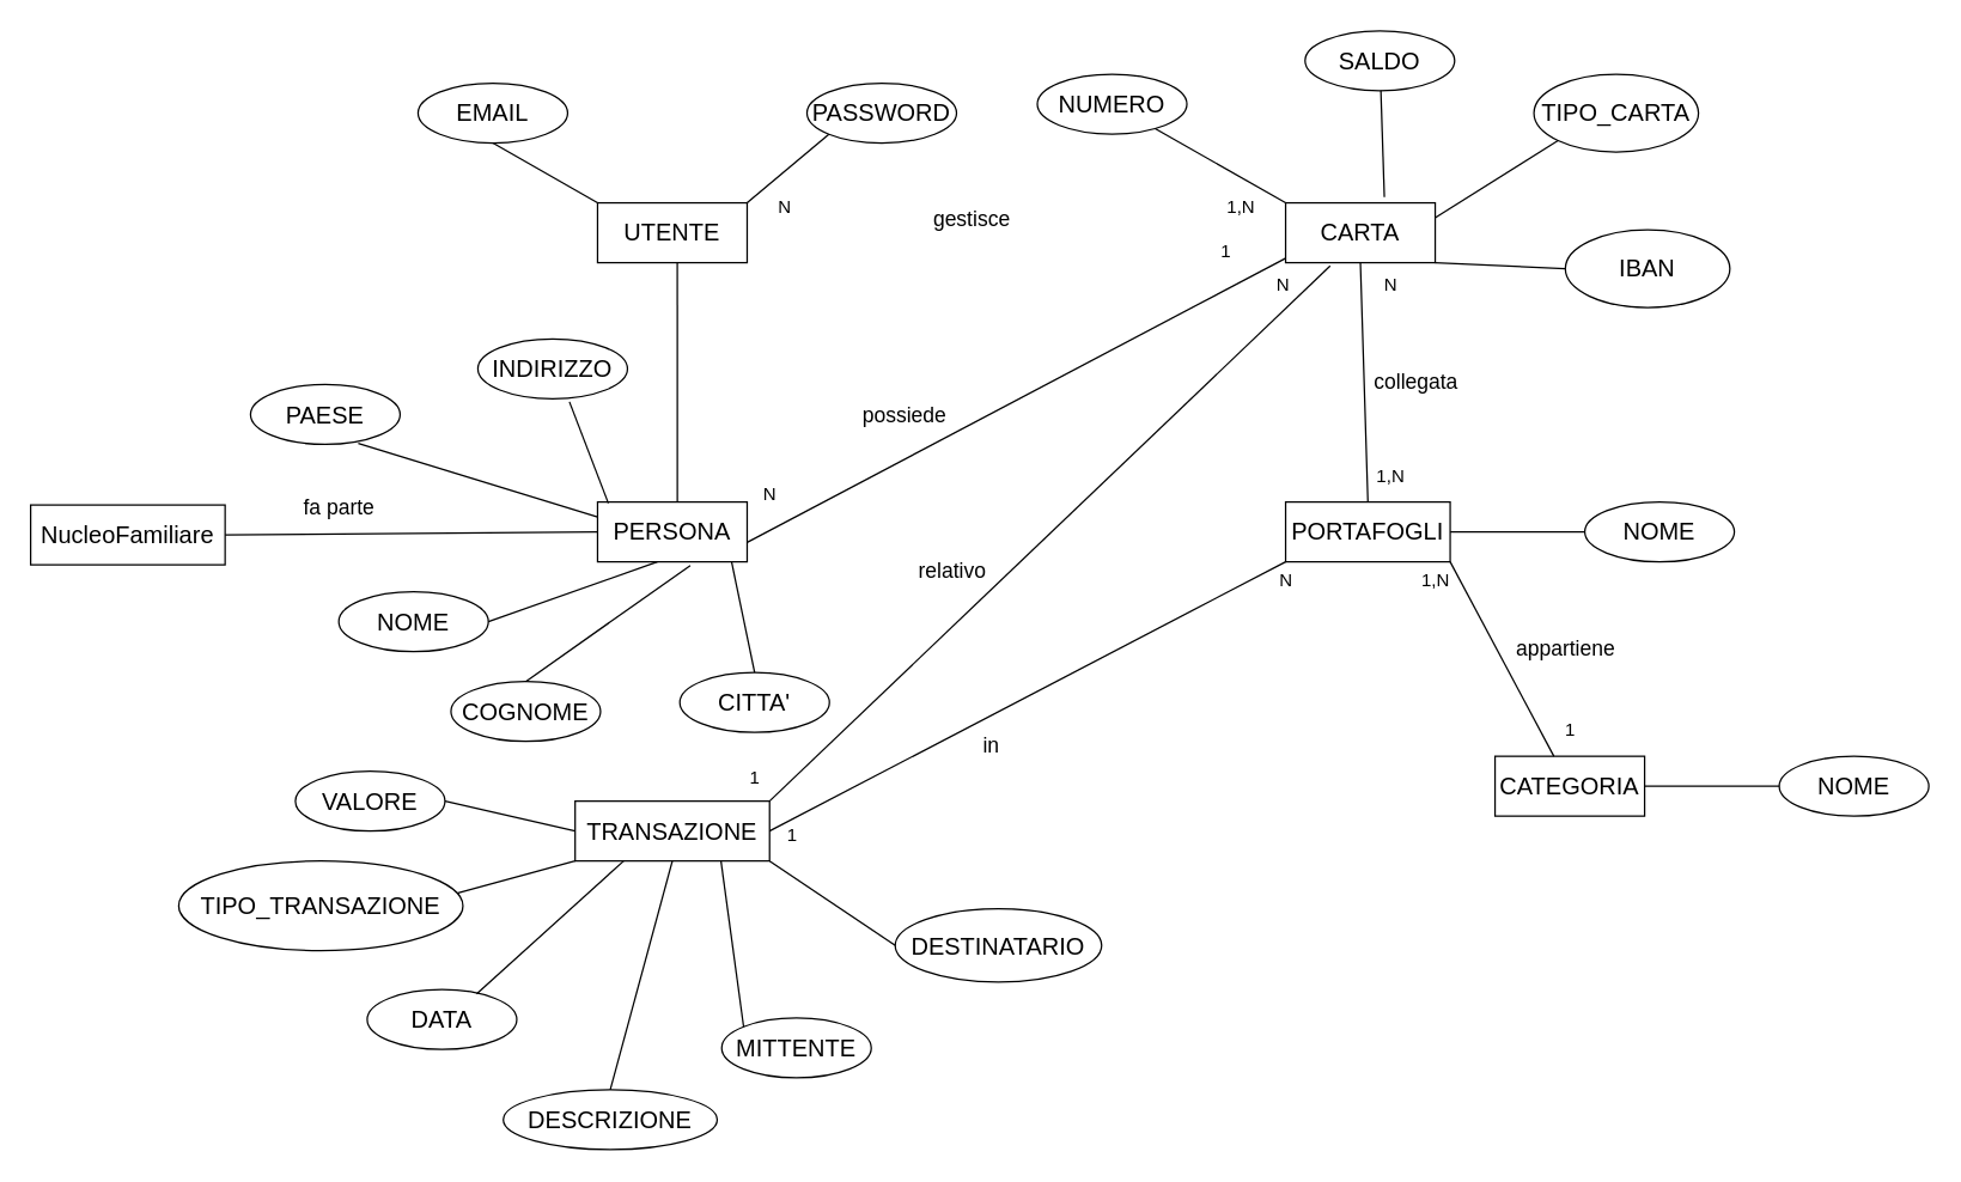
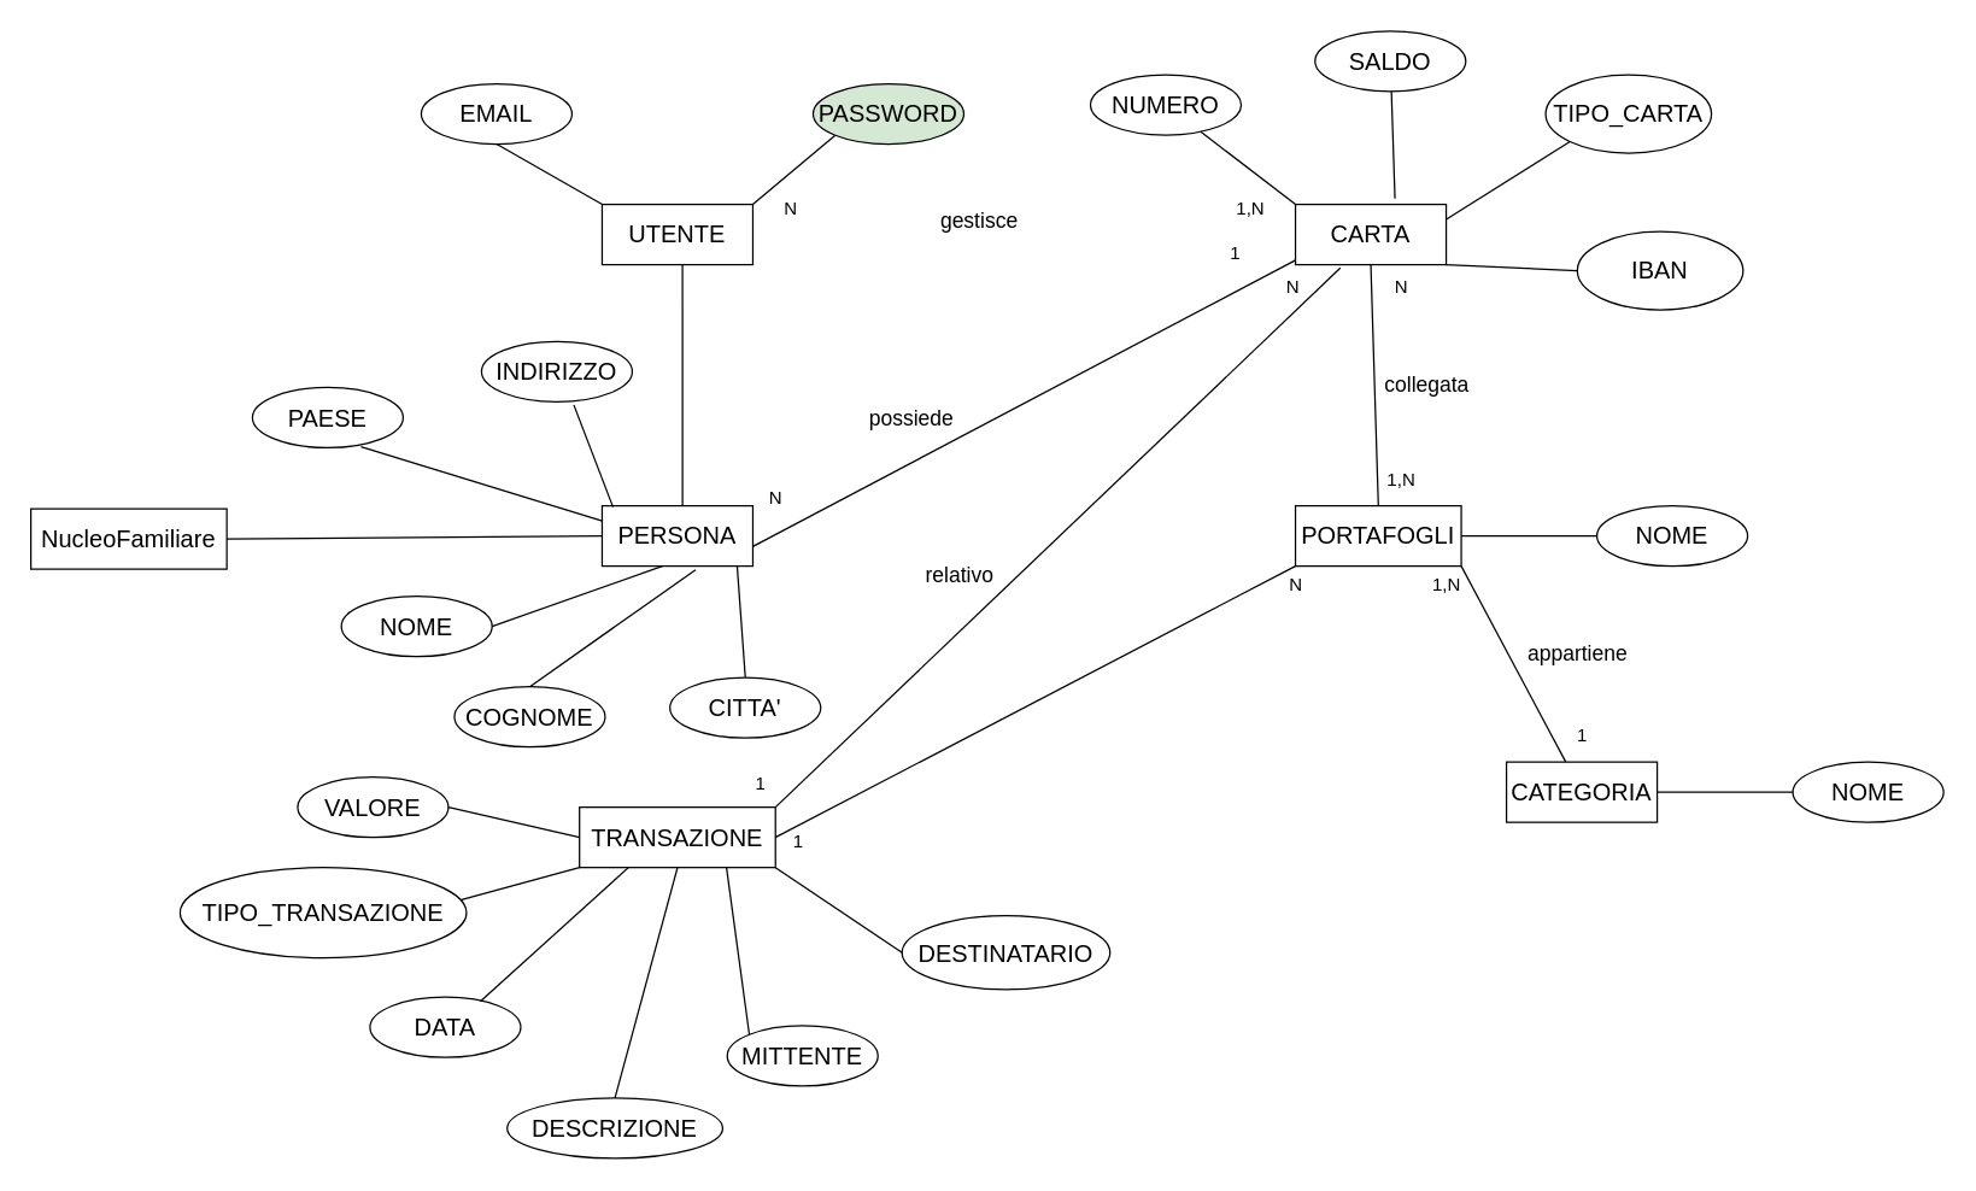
  <mxCell id="0" />
  <mxCell id="1" parent="0" />
  <mxCell id="2" value="&lt;font style=&quot;font-size: 16px;&quot;&gt;UTENTE&lt;/font&gt;" style="whiteSpace=wrap;html=1;align=center;" parent="1" vertex="1"><mxGeometry x="399" y="135" width="100" height="40" as="geometry" /></mxCell>
  <mxCell id="3" value="&lt;font style=&quot;font-size: 16px;&quot;&gt;CARTA&lt;br&gt;&lt;/font&gt;" style="whiteSpace=wrap;html=1;align=center;" parent="1" vertex="1"><mxGeometry x="859" y="135" width="100" height="40" as="geometry" /></mxCell>
  <mxCell id="4" value="&lt;font style=&quot;font-size: 16px;&quot;&gt;PERSONA&lt;/font&gt;" style="whiteSpace=wrap;html=1;align=center;" parent="1" vertex="1"><mxGeometry x="399" y="335" width="100" height="40" as="geometry" /></mxCell>
  <mxCell id="5" value="&lt;font style=&quot;font-size: 16px;&quot;&gt;TRANSAZIONE&lt;/font&gt;" style="whiteSpace=wrap;html=1;align=center;" parent="1" vertex="1"><mxGeometry x="384" y="535" width="130" height="40" as="geometry" /></mxCell>
  <mxCell id="6" value="&lt;font style=&quot;font-size: 16px;&quot;&gt;PORTAFOGLI&lt;br&gt;&lt;/font&gt;" style="whiteSpace=wrap;html=1;align=center;" parent="1" vertex="1"><mxGeometry x="859" y="335" width="110" height="40" as="geometry" /></mxCell>
  <mxCell id="7" value="&lt;font style=&quot;font-size: 16px;&quot;&gt;CATEGORIA&lt;/font&gt;" style="whiteSpace=wrap;html=1;align=center;" parent="1" vertex="1"><mxGeometry x="999" y="505" width="100" height="40" as="geometry" /></mxCell>
  <mxCell id="8" value="&lt;font style=&quot;font-size: 16px;&quot;&gt;EMAIL&lt;/font&gt;" style="ellipse;whiteSpace=wrap;html=1;align=center;" parent="1" vertex="1"><mxGeometry y="55" width="100" height="40" as="geometry" x="279" /></mxCell>
- <mxCell id="9" value="&lt;font style=&quot;font-size: 16px;&quot;&gt;PASSWORD&lt;/font&gt;" style="ellipse;whiteSpace=wrap;html=1;align=center;" parent="1" vertex="1"><mxGeometry x="539" y="55" width="100" height="40" as="geometry" /></mxCell>
+ <mxCell id="9" value="&lt;font style=&quot;font-size: 16px;&quot;&gt;PASSWORD&lt;/font&gt;" style="ellipse;whiteSpace=wrap;html=1;align=center;fillColor=#d5e8d4;" parent="1" vertex="1"><mxGeometry x="539" y="55" width="100" height="40" as="geometry" /></mxCell>
  <mxCell id="10" value="" style="endArrow=none;html=1;rounded=0;exitX=0.5;exitY=1;exitDx=0;exitDy=0;entryX=0;entryY=0;entryDx=0;entryDy=0;" parent="1" source="8" target="2" edge="1"><mxGeometry relative="1" as="geometry"><mxPoint x="309" y="125" as="sourcePoint" /><mxPoint x="469" y="125" as="targetPoint" /></mxGeometry></mxCell>
  <mxCell id="11" value="" style="endArrow=none;html=1;rounded=0;exitX=0;exitY=1;exitDx=0;exitDy=0;entryX=1;entryY=0;entryDx=0;entryDy=0;" parent="1" source="9" target="2" edge="1"><mxGeometry relative="1" as="geometry"><mxPoint x="529" y="115" as="sourcePoint" /><mxPoint x="588" y="151" as="targetPoint" /></mxGeometry></mxCell>
- <mxCell id="12" value="&lt;font style=&quot;font-size: 16px;&quot;&gt;NUMERO&lt;/font&gt;" style="ellipse;whiteSpace=wrap;html=1;align=center;" parent="1" vertex="1"><mxGeometry x="693" y="49" width="100" height="40" as="geometry" /></mxCell>
+ <mxCell id="12" value="&lt;font style=&quot;font-size: 16px;&quot;&gt;NUMERO&lt;/font&gt;" style="ellipse;whiteSpace=wrap;html=1;align=center;" parent="1" vertex="1"><mxGeometry x="723" y="49" width="100" height="40" as="geometry" /></mxCell>
  <mxCell id="13" value="&lt;font style=&quot;font-size: 16px;&quot;&gt;SALDO&lt;/font&gt;" style="ellipse;whiteSpace=wrap;html=1;align=center;" parent="1" vertex="1"><mxGeometry x="872" y="20" width="100" height="40" as="geometry" /></mxCell>
  <mxCell id="14" value="" style="endArrow=none;html=1;rounded=0;entryX=0;entryY=0;entryDx=0;entryDy=0;" parent="1" source="12" target="3" edge="1"><mxGeometry relative="1" as="geometry"><mxPoint x="719" y="195" as="sourcePoint" /><mxPoint x="879" y="195" as="targetPoint" /></mxGeometry></mxCell>
  <mxCell id="15" value="" style="endArrow=none;html=1;rounded=0;exitX=0.66;exitY=-0.096;exitDx=0;exitDy=0;exitPerimeter=0;" parent="1" source="3" target="13" edge="1"><mxGeometry relative="1" as="geometry"><mxPoint x="739" y="205" as="sourcePoint" /><mxPoint x="979" y="85" as="targetPoint" /></mxGeometry></mxCell>
  <mxCell id="16" value="" style="endArrow=none;html=1;rounded=0;entryX=0.25;entryY=0;entryDx=0;entryDy=0;exitX=0.533;exitY=1;exitDx=0;exitDy=0;exitPerimeter=0;" parent="1" source="2" edge="1"><mxGeometry relative="1" as="geometry"><mxPoint x="445.65" y="175" as="sourcePoint" /><mxPoint x="452.35" y="335" as="targetPoint" /></mxGeometry></mxCell>
  <mxCell id="17" value="" style="endArrow=none;html=1;rounded=0;entryX=0.5;entryY=0;entryDx=0;entryDy=0;exitX=0.5;exitY=1;exitDx=0;exitDy=0;" parent="1" source="3" target="6" edge="1"><mxGeometry relative="1" as="geometry"><mxPoint x="769" y="185" as="sourcePoint" /><mxPoint x="769.35" y="345" as="targetPoint" /></mxGeometry></mxCell>
  <mxCell id="18" value="&lt;font style=&quot;font-size: 16px;&quot;&gt;COGNOME&lt;/font&gt;" style="ellipse;whiteSpace=wrap;html=1;align=center;" parent="1" vertex="1"><mxGeometry x="301" y="455" width="100" height="40" as="geometry" /></mxCell>
  <mxCell id="19" value="&lt;font style=&quot;font-size: 16px;&quot;&gt;PAESE&lt;/font&gt;" style="ellipse;whiteSpace=wrap;html=1;align=center;" parent="1" vertex="1"><mxGeometry x="167" y="256.5" width="100" height="40" as="geometry" /></mxCell>
  <mxCell id="20" value="&lt;font style=&quot;font-size: 16px;&quot;&gt;NOME&lt;/font&gt;" style="ellipse;whiteSpace=wrap;html=1;align=center;" parent="1" vertex="1"><mxGeometry x="226" y="395" width="100" height="40" as="geometry" /></mxCell>
  <mxCell id="21" value="" style="endArrow=none;html=1;rounded=0;exitX=1;exitY=0.5;exitDx=0;exitDy=0;entryX=0;entryY=0.75;entryDx=0;entryDy=0;" parent="1" edge="1"><mxGeometry relative="1" as="geometry"><mxPoint x="499" y="362" as="sourcePoint" /><mxPoint x="859" y="172" as="targetPoint" /><Array as="points" /></mxGeometry></mxCell>
  <mxCell id="22" value="" style="endArrow=none;html=1;rounded=0;exitX=0.5;exitY=1;exitDx=0;exitDy=0;entryX=0;entryY=0.25;entryDx=0;entryDy=0;" parent="1" target="4" edge="1"><mxGeometry relative="1" as="geometry"><mxPoint x="239" y="295.75" as="sourcePoint" /><mxPoint x="421" y="354.25" as="targetPoint" /></mxGeometry></mxCell>
  <mxCell id="23" value="" style="endArrow=none;html=1;rounded=0;exitX=1;exitY=0.5;exitDx=0;exitDy=0;entryX=0.4;entryY=1;entryDx=0;entryDy=0;entryPerimeter=0;" parent="1" source="20" target="4" edge="1"><mxGeometry relative="1" as="geometry"><mxPoint x="389" y="415" as="sourcePoint" /><mxPoint x="449" y="475" as="targetPoint" /></mxGeometry></mxCell>
  <mxCell id="24" value="&lt;font style=&quot;font-size: 16px;&quot;&gt;VALORE&lt;/font&gt;" style="ellipse;whiteSpace=wrap;html=1;align=center;" parent="1" vertex="1"><mxGeometry x="197" y="515" width="100" height="40" as="geometry" /></mxCell>
  <mxCell id="25" value="" style="endArrow=none;html=1;rounded=0;entryX=0;entryY=1;entryDx=0;entryDy=0;exitX=1;exitY=0;exitDx=0;exitDy=0;" parent="1" source="5" edge="1"><mxGeometry relative="1" as="geometry"><mxPoint x="504" y="536.82" as="sourcePoint" /><mxPoint x="888.78" y="177.18" as="targetPoint" /></mxGeometry></mxCell>
  <mxCell id="26" value="" style="endArrow=none;html=1;rounded=0;entryX=0;entryY=0.5;entryDx=0;entryDy=0;exitX=1;exitY=0.5;exitDx=0;exitDy=0;" parent="1" source="24" target="5" edge="1"><mxGeometry relative="1" as="geometry"><mxPoint x="224" y="545" as="sourcePoint" /><mxPoint x="384" y="545" as="targetPoint" /></mxGeometry></mxCell>
  <mxCell id="27" value="" style="endArrow=none;html=1;rounded=0;entryX=0;entryY=1;entryDx=0;entryDy=0;exitX=1;exitY=0.5;exitDx=0;exitDy=0;" parent="1" source="5" target="6" edge="1"><mxGeometry relative="1" as="geometry"><mxPoint x="459" y="685" as="sourcePoint" /><mxPoint x="844" y="325" as="targetPoint" /></mxGeometry></mxCell>
  <mxCell id="28" value="" style="endArrow=none;html=1;rounded=0;exitX=1;exitY=1;exitDx=0;exitDy=0;" parent="1" source="6" target="7" edge="1"><mxGeometry relative="1" as="geometry"><mxPoint x="524" y="565" as="sourcePoint" /><mxPoint x="869" y="385" as="targetPoint" /></mxGeometry></mxCell>
  <mxCell id="29" value="&lt;font style=&quot;font-size: 16px;&quot;&gt;NOME&lt;/font&gt;" style="ellipse;whiteSpace=wrap;html=1;align=center;" parent="1" vertex="1"><mxGeometry x="1189" y="505" width="100" height="40" as="geometry" /></mxCell>
  <mxCell id="30" value="&lt;font style=&quot;font-size: 16px;&quot;&gt;NOME&lt;/font&gt;" style="ellipse;whiteSpace=wrap;html=1;align=center;" parent="1" vertex="1"><mxGeometry x="1059" y="335" width="100" height="40" as="geometry" /></mxCell>
  <mxCell id="31" value="" style="endArrow=none;html=1;rounded=0;exitX=1;exitY=0.5;exitDx=0;exitDy=0;entryX=0;entryY=0.5;entryDx=0;entryDy=0;" parent="1" source="6" target="30" edge="1"><mxGeometry relative="1" as="geometry"><mxPoint x="990" y="355" as="sourcePoint" /><mxPoint x="1059" y="485" as="targetPoint" /></mxGeometry></mxCell>
  <mxCell id="32" value="" style="endArrow=none;html=1;rounded=0;exitX=1;exitY=0.5;exitDx=0;exitDy=0;entryX=0;entryY=0.5;entryDx=0;entryDy=0;" parent="1" edge="1"><mxGeometry relative="1" as="geometry"><mxPoint x="1099" y="525" as="sourcePoint" /><mxPoint x="1189" y="525" as="targetPoint" /></mxGeometry></mxCell>
  <mxCell id="33" value="N" style="text;html=1;align=center;verticalAlign=middle;resizable=0;points=[];autosize=1;strokeColor=none;fillColor=none;" parent="1" vertex="1"><mxGeometry x="509" y="123" width="30" height="30" as="geometry" /></mxCell>
  <mxCell id="34" value="1,N" style="text;html=1;align=center;verticalAlign=middle;resizable=0;points=[];autosize=1;strokeColor=none;fillColor=none;" parent="1" vertex="1"><mxGeometry x="809" y="123" width="40" height="30" as="geometry" /></mxCell>
  <mxCell id="35" value="" style="endArrow=none;html=1;rounded=0;exitX=0.5;exitY=0;exitDx=0;exitDy=0;entryX=0.62;entryY=1.061;entryDx=0;entryDy=0;entryPerimeter=0;" parent="1" source="18" target="4" edge="1"><mxGeometry relative="1" as="geometry"><mxPoint x="369" y="445" as="sourcePoint" /><mxPoint x="449" y="385" as="targetPoint" /></mxGeometry></mxCell>
  <mxCell id="36" value="1" style="text;html=1;align=center;verticalAlign=middle;resizable=0;points=[];autosize=1;strokeColor=none;fillColor=none;" parent="1" vertex="1"><mxGeometry x="804" y="153" width="30" height="30" as="geometry" /></mxCell>
  <mxCell id="37" value="N" style="text;html=1;align=center;verticalAlign=middle;resizable=0;points=[];autosize=1;strokeColor=none;fillColor=none;" parent="1" vertex="1"><mxGeometry x="499" y="315" width="30" height="30" as="geometry" /></mxCell>
  <mxCell id="38" value="N" style="text;html=1;align=center;verticalAlign=middle;resizable=0;points=[];autosize=1;strokeColor=none;fillColor=none;" parent="1" vertex="1"><mxGeometry x="842" y="175" width="30" height="30" as="geometry" /></mxCell>
  <mxCell id="39" value="1" style="text;html=1;align=center;verticalAlign=middle;resizable=0;points=[];autosize=1;strokeColor=none;fillColor=none;" parent="1" vertex="1"><mxGeometry x="489" y="505" width="30" height="30" as="geometry" /></mxCell>
  <mxCell id="40" value="1" style="text;html=1;align=center;verticalAlign=middle;resizable=0;points=[];autosize=1;strokeColor=none;fillColor=none;" parent="1" vertex="1"><mxGeometry x="514" y="543" width="30" height="30" as="geometry" /></mxCell>
  <mxCell id="41" value="N" style="text;html=1;align=center;verticalAlign=middle;resizable=0;points=[];autosize=1;strokeColor=none;fillColor=none;" parent="1" vertex="1"><mxGeometry x="844" y="373" width="30" height="30" as="geometry" /></mxCell>
  <mxCell id="42" value="N" style="text;html=1;align=center;verticalAlign=middle;resizable=0;points=[];autosize=1;strokeColor=none;fillColor=none;" parent="1" vertex="1"><mxGeometry x="914" y="175" width="30" height="30" as="geometry" /></mxCell>
  <mxCell id="43" value="1,N" style="text;html=1;align=center;verticalAlign=middle;resizable=0;points=[];autosize=1;strokeColor=none;fillColor=none;" parent="1" vertex="1"><mxGeometry x="909" y="303" width="40" height="30" as="geometry" /></mxCell>
  <mxCell id="44" value="1,N" style="text;html=1;align=center;verticalAlign=middle;resizable=0;points=[];autosize=1;strokeColor=none;fillColor=none;" parent="1" vertex="1"><mxGeometry x="939" y="373" width="40" height="30" as="geometry" /></mxCell>
  <mxCell id="45" value="1" style="text;html=1;align=center;verticalAlign=middle;resizable=0;points=[];autosize=1;strokeColor=none;fillColor=none;" parent="1" vertex="1"><mxGeometry x="1034" y="473" width="30" height="30" as="geometry" /></mxCell>
  <mxCell id="46" value="TIPO_CARTA" style="ellipse;whiteSpace=wrap;html=1;align=center;fontSize=16;" parent="1" vertex="1"><mxGeometry x="1025" y="49" width="110" height="52" as="geometry" /></mxCell>
  <mxCell id="47" value="TIPO_TRANSAZIONE" style="ellipse;whiteSpace=wrap;html=1;align=center;fontSize=16;" parent="1" vertex="1"><mxGeometry x="119" y="575" width="190" height="60" as="geometry" /></mxCell>
  <mxCell id="48" value="" style="endArrow=none;html=1;rounded=0;entryX=0;entryY=1;entryDx=0;entryDy=0;exitX=0.983;exitY=0.357;exitDx=0;exitDy=0;exitPerimeter=0;" parent="1" source="47" target="5" edge="1"><mxGeometry relative="1" as="geometry"><mxPoint x="409" y="625" as="sourcePoint" /><mxPoint x="474" y="595" as="targetPoint" /></mxGeometry></mxCell>
  <mxCell id="49" value="" style="endArrow=none;html=1;rounded=0;exitX=1;exitY=0.25;exitDx=0;exitDy=0;entryX=0;entryY=1;entryDx=0;entryDy=0;" parent="1" source="3" target="46" edge="1"><mxGeometry relative="1" as="geometry"><mxPoint x="935" y="141" as="sourcePoint" /><mxPoint x="989" y="93" as="targetPoint" /></mxGeometry></mxCell>
  <mxCell id="50" value="gestisce" style="text;html=1;align=center;verticalAlign=middle;resizable=0;points=[];autosize=1;strokeColor=none;fillColor=none;fontSize=14;" vertex="1" parent="1"><mxGeometry x="614" y="131" width="69" height="29" as="geometry" /></mxCell>
  <mxCell id="51" value="&lt;font style=&quot;font-size: 14px;&quot;&gt;possiede&lt;/font&gt;" style="text;html=1;align=center;verticalAlign=middle;resizable=0;points=[];autosize=1;strokeColor=none;fillColor=none;" vertex="1" parent="1"><mxGeometry x="567" y="262" width="74" height="29" as="geometry" /></mxCell>
  <mxCell id="52" value="&lt;font style=&quot;font-size: 14px;&quot;&gt;relativo&lt;/font&gt;" style="text;html=1;align=center;verticalAlign=middle;resizable=0;points=[];autosize=1;strokeColor=none;fillColor=none;" vertex="1" parent="1"><mxGeometry x="604" y="366" width="63" height="29" as="geometry" /></mxCell>
- <mxCell id="53" value="&lt;font style=&quot;font-size: 14px;&quot;&gt;in&lt;/font&gt;" style="text;html=1;align=center;verticalAlign=middle;resizable=0;points=[];autosize=1;strokeColor=none;fillColor=none;" vertex="1" parent="1"><mxGeometry x="647" y="483" width="29" height="29" as="geometry" /></mxCell>
  <mxCell id="54" value="&lt;font style=&quot;font-size: 14px;&quot;&gt;appartiene&lt;/font&gt;" style="text;html=1;align=center;verticalAlign=middle;resizable=0;points=[];autosize=1;strokeColor=none;fillColor=none;" vertex="1" parent="1"><mxGeometry x="1004" y="418" width="84" height="29" as="geometry" /></mxCell>
  <mxCell id="55" value="&lt;span style=&quot;font-size: 16px;&quot;&gt;NucleoFamiliare&lt;/span&gt;" style="whiteSpace=wrap;html=1;align=center;" vertex="1" parent="1"><mxGeometry x="20" y="337" width="130" height="40" as="geometry" /></mxCell>
  <mxCell id="56" value="" style="endArrow=none;html=1;rounded=0;exitX=1;exitY=0.5;exitDx=0;exitDy=0;entryX=0;entryY=0.5;entryDx=0;entryDy=0;" edge="1" parent="1" source="55" target="4"><mxGeometry relative="1" as="geometry"><mxPoint x="224" y="335" as="sourcePoint" /><mxPoint x="284" y="395" as="targetPoint" /></mxGeometry></mxCell>
- <mxCell id="57" value="&lt;font style=&quot;font-size: 14px;&quot;&gt;fa parte&lt;/font&gt;" style="text;html=1;align=center;verticalAlign=middle;resizable=0;points=[];autosize=1;strokeColor=none;fillColor=none;" vertex="1" parent="1"><mxGeometry x="193" y="324" width="65" height="29" as="geometry" /></mxCell>
  <mxCell id="58" value="&lt;font style=&quot;font-size: 14px;&quot;&gt;collegata&lt;/font&gt;" style="text;html=1;align=center;verticalAlign=middle;resizable=0;points=[];autosize=1;strokeColor=none;fillColor=none;" vertex="1" parent="1"><mxGeometry x="909" y="240" width="74" height="29" as="geometry" /></mxCell>
  <mxCell id="59" value="&lt;font style=&quot;font-size: 16px;&quot;&gt;INDIRIZZO&lt;/font&gt;" style="ellipse;whiteSpace=wrap;html=1;align=center;" vertex="1" parent="1"><mxGeometry x="319" y="226" width="100" height="40" as="geometry" /></mxCell>
  <mxCell id="60" value="" style="endArrow=none;html=1;rounded=0;exitX=0.612;exitY=1.05;exitDx=0;exitDy=0;exitPerimeter=0;entryX=0.072;entryY=0.02;entryDx=0;entryDy=0;entryPerimeter=0;" edge="1" parent="1" source="59" target="4"><mxGeometry relative="1" as="geometry"><mxPoint x="363" y="293" as="sourcePoint" /><mxPoint x="442" y="335" as="targetPoint" /></mxGeometry></mxCell>
- <mxCell id="61" value="&lt;font style=&quot;font-size: 16px;&quot;&gt;CITTA'&lt;/font&gt;" style="ellipse;whiteSpace=wrap;html=1;align=center;" vertex="1" parent="1"><mxGeometry x="454" y="449" width="100" height="40" as="geometry" /></mxCell>
+ <mxCell id="61" value="&lt;font style=&quot;font-size: 16px;&quot;&gt;CITTA'&lt;/font&gt;" style="ellipse;whiteSpace=wrap;html=1;align=center;" vertex="1" parent="1"><mxGeometry x="444" y="449" width="100" height="40" as="geometry" /></mxCell>
  <mxCell id="62" value="" style="endArrow=none;html=1;rounded=0;exitX=0.5;exitY=0;exitDx=0;exitDy=0;entryX=0.896;entryY=1;entryDx=0;entryDy=0;entryPerimeter=0;" edge="1" parent="1" source="61" target="4"><mxGeometry relative="1" as="geometry"><mxPoint x="361" y="465" as="sourcePoint" /><mxPoint x="471" y="387" as="targetPoint" /></mxGeometry></mxCell>
  <mxCell id="63" value="&lt;font style=&quot;font-size: 16px;&quot;&gt;MITTENTE&lt;/font&gt;" style="ellipse;whiteSpace=wrap;html=1;align=center;" vertex="1" parent="1"><mxGeometry x="482" y="680" width="100" height="40" as="geometry" /></mxCell>
  <mxCell id="64" value="&lt;span style=&quot;font-size: 16px;&quot;&gt;DESTINATARIO&lt;/span&gt;" style="ellipse;whiteSpace=wrap;html=1;align=center;" vertex="1" parent="1"><mxGeometry x="598" y="607" width="138" height="49" as="geometry" /></mxCell>
  <mxCell id="65" value="&lt;font style=&quot;font-size: 16px;&quot;&gt;DATA&lt;/font&gt;" style="ellipse;whiteSpace=wrap;html=1;align=center;" vertex="1" parent="1"><mxGeometry x="245" y="661" width="100" height="40" as="geometry" /></mxCell>
  <mxCell id="66" value="&lt;font style=&quot;font-size: 16px;&quot;&gt;DESCRIZIONE&lt;/font&gt;" style="ellipse;whiteSpace=wrap;html=1;align=center;" vertex="1" parent="1"><mxGeometry x="336" y="728" width="143" height="40" as="geometry" /></mxCell>
  <mxCell id="67" value="" style="endArrow=none;html=1;rounded=0;entryX=0.25;entryY=1;entryDx=0;entryDy=0;exitX=0.732;exitY=0.07;exitDx=0;exitDy=0;exitPerimeter=0;" edge="1" parent="1" source="65" target="5"><mxGeometry relative="1" as="geometry"><mxPoint x="345" y="632" as="sourcePoint" /><mxPoint x="423" y="611" as="targetPoint" /></mxGeometry></mxCell>
  <mxCell id="68" value="" style="endArrow=none;html=1;rounded=0;entryX=0.5;entryY=1;entryDx=0;entryDy=0;exitX=0.5;exitY=0;exitDx=0;exitDy=0;" edge="1" parent="1" source="66" target="5"><mxGeometry relative="1" as="geometry"><mxPoint x="328" y="674" as="sourcePoint" /><mxPoint x="427" y="585" as="targetPoint" /></mxGeometry></mxCell>
  <mxCell id="69" value="" style="endArrow=none;html=1;rounded=0;entryX=0.75;entryY=1;entryDx=0;entryDy=0;exitX=0;exitY=0;exitDx=0;exitDy=0;" edge="1" parent="1" source="63" target="5"><mxGeometry relative="1" as="geometry"><mxPoint x="418" y="738" as="sourcePoint" /><mxPoint x="459" y="585" as="targetPoint" /></mxGeometry></mxCell>
  <mxCell id="70" value="" style="endArrow=none;html=1;rounded=0;entryX=1;entryY=1;entryDx=0;entryDy=0;exitX=0;exitY=0.5;exitDx=0;exitDy=0;" edge="1" parent="1" source="64" target="5"><mxGeometry relative="1" as="geometry"><mxPoint x="507" y="696" as="sourcePoint" /><mxPoint x="492" y="585" as="targetPoint" /></mxGeometry></mxCell>
  <mxCell id="71" value="IBAN" style="ellipse;whiteSpace=wrap;html=1;align=center;fontSize=16;" vertex="1" parent="1"><mxGeometry x="1046" y="153" width="110" height="52" as="geometry" /></mxCell>
  <mxCell id="72" value="" style="endArrow=none;html=1;rounded=0;exitX=1;exitY=1;exitDx=0;exitDy=0;entryX=0;entryY=0.5;entryDx=0;entryDy=0;" edge="1" parent="1" source="3" target="71"><mxGeometry relative="1" as="geometry"><mxPoint x="969" y="187" as="sourcePoint" /><mxPoint x="1051" y="135" as="targetPoint" /></mxGeometry></mxCell>
